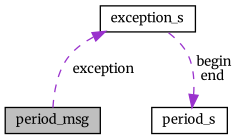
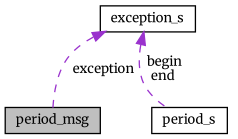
  digraph {
    fontname=Merriweather
    node [color=black fillcolor=white fontname=Merriweather fontsize=10 shape=record style=filled]
    edge [color=darkorchid3 dir=back fontname=Merriweather fontsize=10 labelfontname=Helvetica labelfontsize=10 style=dashed]
    n1 [fillcolor=grey75 fontcolor=black height=0.2 label=period_msg width=0.4]
    n2 [height=0.2 label=exception_s width=0.4]
    n3 [height=0.2 label=period_s width=0.4]
    n2 -> n1 [label=" exception"]
-   n3 -> n2 [label=" begin\nend"]
+   n2 -> n3 [label=" begin\nend"]
  }
